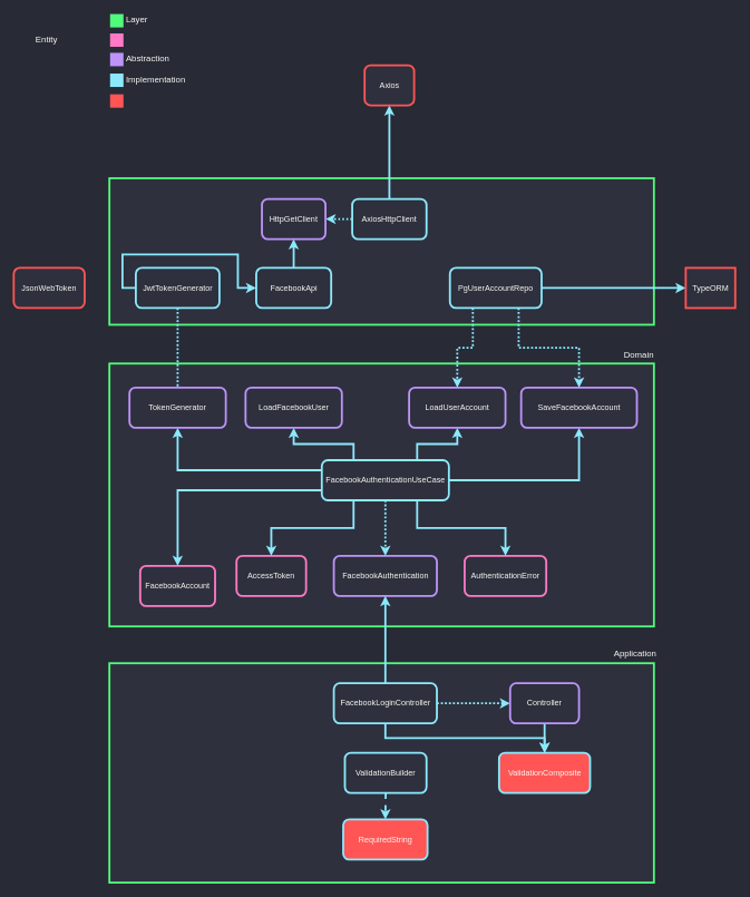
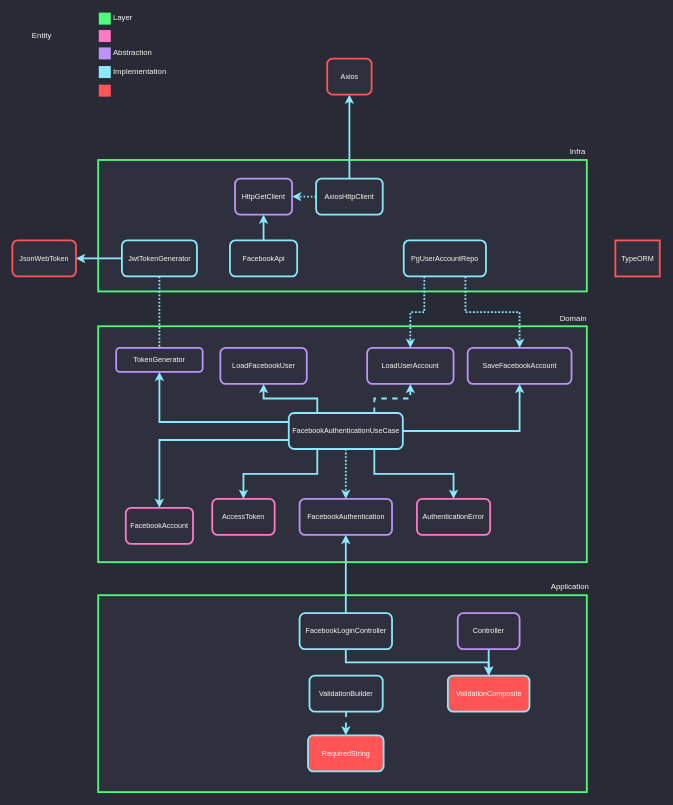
  <mxCell id="0" />
  <mxCell id="1" parent="0" />
  <mxCell id="2" style="edgeStyle=orthogonalEdgeStyle;rounded=0;orthogonalLoop=1;jettySize=auto;html=1;exitX=0;exitY=0.5;exitDx=0;exitDy=0;entryX=1;entryY=0.5;entryDx=0;entryDy=0;fontSize=13;fontColor=#F8F8F2;strokeWidth=2;strokeColor=#BD93F9;" parent="1" source="4" target="5" edge="1"><mxGeometry relative="1" as="geometry" /></mxCell>
  <mxCell id="3" style="edgeStyle=orthogonalEdgeStyle;rounded=0;orthogonalLoop=1;jettySize=auto;html=1;exitX=1;exitY=0.5;exitDx=0;exitDy=0;entryX=0;entryY=0.5;entryDx=0;entryDy=0;strokeColor=#BD93F9;strokeWidth=2;fontSize=13;fontColor=#F8F8F2;" parent="1" source="4" target="6" edge="1"><mxGeometry relative="1" as="geometry" /></mxCell>
  <mxCell id="4" value="FacebookAuthentication" style="rounded=1;whiteSpace=wrap;html=1;strokeColor=#BD93F9;fillColor=#2E303D;strokeWidth=3;fontColor=#F8F8F2;" parent="1" vertex="1"><mxGeometry x="498.5" y="657.5" width="154" height="60" as="geometry" /></mxCell>
  <mxCell id="5" value="AccessToken" style="rounded=1;whiteSpace=wrap;html=1;strokeColor=#FF79C6;fillColor=#2E303D;strokeWidth=3;fontColor=#F8F8F2;" parent="1" vertex="1"><mxGeometry x="353" y="657.5" width="104" height="60" as="geometry" /></mxCell>
  <mxCell id="6" value="AuthenticationError" style="rounded=1;whiteSpace=wrap;html=1;strokeColor=#FF79C6;fillColor=#2E303D;strokeWidth=3;fontColor=#F8F8F2;" parent="1" vertex="1"><mxGeometry x="694" y="657.5" width="122" height="60" as="geometry" /></mxCell>
  <mxCell id="7" value="UserAccount" style="rounded=1;whiteSpace=wrap;html=1;strokeColor=#FF79C6;fillColor=#2E303D;strokeWidth=3;fontColor=#F8F8F2;" parent="1" vertex="1"><mxGeometry x="207.5" y="657.5" width="104" height="60" as="geometry" /></mxCell>
  <mxCell id="8" value="" style="rounded=0;whiteSpace=wrap;html=1;strokeColor=none;strokeWidth=3;fillColor=#FF79C6;fontSize=13;fontColor=#F8F8F2;align=right;" parent="1" vertex="1"><mxGeometry x="164" y="49.5" width="20" height="20" as="geometry" /></mxCell>
  <mxCell id="9" value="Entity" style="text;html=1;resizable=0;points=[];autosize=1;align=left;verticalAlign=middle;spacingTop=-4;fontSize=13;fontColor=#F8F8F2;" parent="1" vertex="1"><mxGeometry x="51" y="48.5" width="51" height="22" as="geometry" /></mxCell>
  <mxCell id="10" value="" style="rounded=0;whiteSpace=wrap;html=1;strokeColor=none;strokeWidth=3;fillColor=#BD93F9;fontSize=13;fontColor=#F8F8F2;align=right;" parent="1" vertex="1"><mxGeometry x="164" y="78.5" width="20" height="20" as="geometry" /></mxCell>
  <mxCell id="11" value="Abstraction" style="text;html=1;resizable=0;points=[];autosize=1;align=left;verticalAlign=middle;spacingTop=-4;fontSize=13;fontColor=#F8F8F2;" parent="1" vertex="1"><mxGeometry x="186" y="80.5" width="75" height="16" as="geometry" /></mxCell>
  <mxCell id="12" value="" style="rounded=0;whiteSpace=wrap;html=1;strokeColor=none;strokeWidth=3;fillColor=#8BE9FD;fontSize=13;fontColor=#F8F8F2;align=right;" parent="1" vertex="1"><mxGeometry x="164" y="109.5" width="20" height="20" as="geometry" /></mxCell>
  <mxCell id="13" value="Implementation" style="text;html=1;resizable=0;points=[];autosize=1;align=left;verticalAlign=middle;spacingTop=-4;fontSize=13;fontColor=#F8F8F2;" parent="1" vertex="1"><mxGeometry x="186" y="111.5" width="99" height="16" as="geometry" /></mxCell>
  <mxCell id="14" value="" style="rounded=0;whiteSpace=wrap;html=1;strokeColor=none;strokeWidth=3;fillColor=#50FA7B;fontSize=13;fontColor=#F8F8F2;align=right;" parent="1" vertex="1"><mxGeometry x="164" y="20.5" width="20" height="20" as="geometry" /></mxCell>
  <mxCell id="15" value="Layer" style="text;html=1;resizable=0;points=[];autosize=1;align=left;verticalAlign=middle;spacingTop=-4;fontSize=13;fontColor=#F8F8F2;" parent="1" vertex="1"><mxGeometry x="186" y="22.5" width="43" height="16" as="geometry" /></mxCell>
  <mxCell id="16" value="" style="rounded=0;whiteSpace=wrap;html=1;strokeColor=#50FA7B;strokeWidth=3;fillColor=#2E303D;fontColor=#F8F8F2;" parent="1" vertex="1"><mxGeometry x="163" y="543" width="814" height="393" as="geometry" /></mxCell>
  <mxCell id="17" style="edgeStyle=orthogonalEdgeStyle;rounded=0;orthogonalLoop=1;jettySize=auto;html=1;exitX=0;exitY=0.25;exitDx=0;exitDy=0;entryX=0.5;entryY=1;entryDx=0;entryDy=0;strokeColor=#8BE9FD;strokeWidth=3;" parent="1" source="21" target="30" edge="1"><mxGeometry relative="1" as="geometry" /></mxCell>
  <mxCell id="18" style="edgeStyle=orthogonalEdgeStyle;rounded=0;orthogonalLoop=1;jettySize=auto;html=1;exitX=0.25;exitY=0;exitDx=0;exitDy=0;entryX=0.5;entryY=1;entryDx=0;entryDy=0;strokeColor=#8BE9FD;strokeWidth=3;" parent="1" source="21" target="27" edge="1"><mxGeometry relative="1" as="geometry" /></mxCell>
- <mxCell id="19" style="edgeStyle=orthogonalEdgeStyle;rounded=0;orthogonalLoop=1;jettySize=auto;html=1;exitX=0.75;exitY=0;exitDx=0;exitDy=0;entryX=0.5;entryY=1;entryDx=0;entryDy=0;strokeColor=#8BE9FD;strokeWidth=3;" parent="1" source="21" target="28" edge="1"><mxGeometry relative="1" as="geometry" /></mxCell>
+ <mxCell id="19" style="edgeStyle=orthogonalEdgeStyle;rounded=0;orthogonalLoop=1;jettySize=auto;html=1;exitX=0.75;exitY=0;exitDx=0;exitDy=0;entryX=0.5;entryY=1;entryDx=0;entryDy=0;strokeColor=#8BE9FD;strokeWidth=3;dashed=1;" parent="1" source="21" target="28" edge="1"><mxGeometry relative="1" as="geometry" /></mxCell>
  <mxCell id="20" style="edgeStyle=orthogonalEdgeStyle;rounded=0;orthogonalLoop=1;jettySize=auto;html=1;exitX=1;exitY=0.5;exitDx=0;exitDy=0;entryX=0.5;entryY=1;entryDx=0;entryDy=0;strokeColor=#8BE9FD;strokeWidth=3;" parent="1" source="21" target="29" edge="1"><mxGeometry relative="1" as="geometry" /></mxCell>
  <mxCell id="21" value="FacebookAuthenticationUseCase" style="rounded=1;whiteSpace=wrap;html=1;strokeColor=#8BE9FD;fillColor=#2E303D;strokeWidth=3;fontColor=#F8F8F2;" parent="1" vertex="1"><mxGeometry x="480.5" y="687.5" width="190" height="60" as="geometry" /></mxCell>
  <mxCell id="22" value="" style="rounded=0;whiteSpace=wrap;html=1;strokeColor=none;strokeWidth=3;fillColor=#FF5555;fontSize=13;fontColor=#F8F8F2;align=right;" parent="1" vertex="1"><mxGeometry x="164" y="140.5" width="20" height="20" as="geometry" /></mxCell>
  <mxCell id="23" value="AuthenticationError" style="rounded=1;whiteSpace=wrap;html=1;strokeColor=#FF79C6;fillColor=#2E303D;strokeWidth=3;fontColor=#F8F8F2;" parent="1" vertex="1"><mxGeometry x="694" y="830.5" width="122" height="60" as="geometry" /></mxCell>
  <mxCell id="24" value="FacebookAuthentication" style="rounded=1;whiteSpace=wrap;html=1;strokeColor=#BD93F9;fillColor=#2E303D;strokeWidth=3;fontColor=#F8F8F2;" parent="1" vertex="1"><mxGeometry x="498.5" y="830.5" width="154" height="60" as="geometry" /></mxCell>
  <mxCell id="25" value="AccessToken" style="rounded=1;whiteSpace=wrap;html=1;strokeColor=#FF79C6;fillColor=#2E303D;strokeWidth=3;fontColor=#F8F8F2;" parent="1" vertex="1"><mxGeometry x="353" y="830.5" width="104" height="60" as="geometry" /></mxCell>
  <mxCell id="26" style="edgeStyle=orthogonalEdgeStyle;rounded=0;orthogonalLoop=1;jettySize=auto;html=1;exitX=0.5;exitY=1;exitDx=0;exitDy=0;entryX=0.5;entryY=0;entryDx=0;entryDy=0;strokeWidth=3;strokeColor=#8BE9FD;dashed=1;dashPattern=1 1;" parent="1" source="21" target="24" edge="1"><mxGeometry relative="1" as="geometry" /></mxCell>
  <mxCell id="27" value="LoadFacebookUser" style="rounded=1;whiteSpace=wrap;html=1;strokeColor=#BD93F9;fillColor=#2E303D;strokeWidth=3;fontColor=#F8F8F2;" parent="1" vertex="1"><mxGeometry x="366.5" y="579" width="144" height="60" as="geometry" /></mxCell>
  <mxCell id="28" value="LoadUserAccount" style="rounded=1;whiteSpace=wrap;html=1;strokeColor=#BD93F9;fillColor=#2E303D;strokeWidth=3;fontColor=#F8F8F2;" parent="1" vertex="1"><mxGeometry x="611" y="579" width="144" height="60" as="geometry" /></mxCell>
  <mxCell id="29" value="SaveFacebookAccount" style="rounded=1;whiteSpace=wrap;html=1;strokeColor=#BD93F9;fillColor=#2E303D;strokeWidth=3;fontColor=#F8F8F2;" parent="1" vertex="1"><mxGeometry x="778.5" y="579" width="173" height="60" as="geometry" /></mxCell>
- <mxCell id="30" value="TokenGenerator" style="rounded=1;whiteSpace=wrap;html=1;strokeColor=#BD93F9;fillColor=#2E303D;strokeWidth=3;fontColor=#F8F8F2;" parent="1" vertex="1"><mxGeometry x="193" y="579" width="144" height="60" as="geometry" /></mxCell>
+ <mxCell id="30" value="TokenGenerator" style="rounded=1;whiteSpace=wrap;html=1;strokeColor=#BD93F9;fillColor=#2E303D;strokeWidth=3;fontColor=#F8F8F2;" parent="1" vertex="1"><mxGeometry x="193" y="579" width="144" height="40" as="geometry" /></mxCell>
  <mxCell id="31" style="edgeStyle=orthogonalEdgeStyle;rounded=0;orthogonalLoop=1;jettySize=auto;html=1;exitX=0.25;exitY=1;exitDx=0;exitDy=0;entryX=0.5;entryY=0;entryDx=0;entryDy=0;strokeColor=#8BE9FD;strokeWidth=3;" parent="1" source="21" target="25" edge="1"><mxGeometry relative="1" as="geometry" /></mxCell>
  <mxCell id="32" style="edgeStyle=orthogonalEdgeStyle;rounded=0;orthogonalLoop=1;jettySize=auto;html=1;exitX=0.75;exitY=1;exitDx=0;exitDy=0;strokeColor=#8BE9FD;strokeWidth=3;entryX=0.5;entryY=0;entryDx=0;entryDy=0;" parent="1" source="21" target="23" edge="1"><mxGeometry relative="1" as="geometry"><mxPoint x="755" y="831" as="targetPoint" /></mxGeometry></mxCell>
  <mxCell id="33" value="FacebookAccount" style="rounded=1;whiteSpace=wrap;html=1;strokeColor=#FF79C6;fillColor=#2E303D;strokeWidth=3;fontColor=#F8F8F2;" parent="1" vertex="1"><mxGeometry x="209" y="845.5" width="112" height="60" as="geometry" /></mxCell>
  <mxCell id="34" style="edgeStyle=orthogonalEdgeStyle;rounded=0;orthogonalLoop=1;jettySize=auto;html=1;exitX=0;exitY=0.75;exitDx=0;exitDy=0;entryX=0.5;entryY=0;entryDx=0;entryDy=0;strokeColor=#8BE9FD;strokeWidth=3;" parent="1" source="21" target="33" edge="1"><mxGeometry relative="1" as="geometry" /></mxCell>
  <mxCell id="35" value="Domain" style="text;html=1;resizable=0;points=[];autosize=1;align=right;verticalAlign=bottom;spacingTop=-4;fontColor=#F8F8F2;fontSize=13;" parent="1" vertex="1"><mxGeometry x="924" y="524.5" width="54" height="16" as="geometry" /></mxCell>
  <mxCell id="36" value="" style="rounded=0;whiteSpace=wrap;html=1;strokeColor=#50FA7B;strokeWidth=3;fillColor=#2E303D;fontColor=#F8F8F2;" parent="1" vertex="1"><mxGeometry x="163" y="266" width="814" height="219" as="geometry" /></mxCell>
+ <mxCell id="37" value="Infra" style="text;html=1;resizable=0;points=[];autosize=1;align=right;verticalAlign=bottom;spacingTop=-4;fontColor=#F8F8F2;fontSize=13;" parent="1" vertex="1"><mxGeometry x="940" y="245.5" width="36" height="16" as="geometry" /></mxCell>
  <mxCell id="38" style="edgeStyle=orthogonalEdgeStyle;rounded=0;orthogonalLoop=1;jettySize=auto;html=1;exitX=0;exitY=0.5;exitDx=0;exitDy=0;entryX=1;entryY=0.5;entryDx=0;entryDy=0;fontSize=13;fontColor=#F8F8F2;strokeWidth=2;strokeColor=#BD93F9;" parent="1" edge="1"><mxGeometry relative="1" as="geometry"><mxPoint x="456" y="399" as="targetPoint" /></mxGeometry></mxCell>
  <mxCell id="39" style="edgeStyle=orthogonalEdgeStyle;rounded=0;orthogonalLoop=1;jettySize=auto;html=1;exitX=1;exitY=0.5;exitDx=0;exitDy=0;entryX=0;entryY=0.5;entryDx=0;entryDy=0;strokeColor=#BD93F9;strokeWidth=2;fontSize=13;fontColor=#F8F8F2;" parent="1" edge="1"><mxGeometry relative="1" as="geometry"><mxPoint x="652" y="399" as="sourcePoint" /></mxGeometry></mxCell>
  <mxCell id="40" style="edgeStyle=orthogonalEdgeStyle;rounded=0;orthogonalLoop=1;jettySize=auto;html=1;exitX=0.5;exitY=0;exitDx=0;exitDy=0;entryX=0.5;entryY=1;entryDx=0;entryDy=0;strokeColor=#8BE9FD;strokeWidth=3;" parent="1" source="41" target="42" edge="1"><mxGeometry relative="1" as="geometry" /></mxCell>
  <mxCell id="41" value="FacebookApi" style="rounded=1;whiteSpace=wrap;html=1;strokeColor=#8BE9FD;fillColor=#2E303D;strokeWidth=3;fontColor=#F8F8F2;" parent="1" vertex="1"><mxGeometry x="382.5" y="400" width="112" height="60" as="geometry" /></mxCell>
  <mxCell id="42" value="HttpGetClient" style="rounded=1;whiteSpace=wrap;html=1;strokeColor=#BD93F9;fillColor=#2E303D;strokeWidth=3;fontColor=#F8F8F2;" parent="1" vertex="1"><mxGeometry x="391" y="297" width="95" height="60" as="geometry" /></mxCell>
  <mxCell id="43" style="edgeStyle=orthogonalEdgeStyle;rounded=0;orthogonalLoop=1;jettySize=auto;html=1;exitX=0;exitY=0.5;exitDx=0;exitDy=0;entryX=1;entryY=0.5;entryDx=0;entryDy=0;" parent="1" source="46" target="42" edge="1"><mxGeometry relative="1" as="geometry" /></mxCell>
  <mxCell id="44" value="" style="edgeStyle=orthogonalEdgeStyle;rounded=0;orthogonalLoop=1;jettySize=auto;html=1;dashed=1;dashPattern=1 1;strokeColor=#8BE9FD;strokeWidth=3;" parent="1" source="46" target="42" edge="1"><mxGeometry relative="1" as="geometry" /></mxCell>
  <mxCell id="45" style="edgeStyle=orthogonalEdgeStyle;rounded=0;orthogonalLoop=1;jettySize=auto;html=1;exitX=0.5;exitY=0;exitDx=0;exitDy=0;entryX=0.5;entryY=1;entryDx=0;entryDy=0;strokeColor=#8BE9FD;strokeWidth=3;" parent="1" source="46" target="47" edge="1"><mxGeometry relative="1" as="geometry" /></mxCell>
  <mxCell id="46" value="AxiosHttpClient" style="rounded=1;whiteSpace=wrap;html=1;strokeColor=#8BE9FD;fillColor=#2E303D;strokeWidth=3;fontColor=#F8F8F2;" parent="1" vertex="1"><mxGeometry x="526" y="297" width="111" height="60" as="geometry" /></mxCell>
  <mxCell id="47" value="Axios" style="rounded=1;whiteSpace=wrap;html=1;strokeColor=#FF5555;fillColor=#2E303D;strokeWidth=3;fontColor=#F8F8F2;" parent="1" vertex="1"><mxGeometry x="544.5" y="97" width="74" height="60" as="geometry" /></mxCell>
  <mxCell id="48" style="edgeStyle=orthogonalEdgeStyle;rounded=0;orthogonalLoop=1;jettySize=auto;html=1;exitX=0.5;exitY=1;exitDx=0;exitDy=0;entryX=0.5;entryY=0;entryDx=0;entryDy=0;dashed=1;dashPattern=1 1;strokeColor=#8BE9FD;strokeWidth=3;endArrow=none;" parent="1" source="50" target="30" edge="1"><mxGeometry relative="1" as="geometry" /></mxCell>
- <mxCell id="49" style="edgeStyle=orthogonalEdgeStyle;rounded=0;orthogonalLoop=1;jettySize=auto;html=1;exitX=0;exitY=0.5;exitDx=0;exitDy=0;strokeColor=#8BE9FD;strokeWidth=3;" parent="1" source="50" target="41" edge="1"><mxGeometry relative="1" as="geometry" /></mxCell>
+ <mxCell id="49" style="edgeStyle=orthogonalEdgeStyle;rounded=0;orthogonalLoop=1;jettySize=auto;html=1;exitX=0;exitY=0.5;exitDx=0;exitDy=0;entryX=1;entryY=0.5;entryDx=0;entryDy=0;strokeColor=#8BE9FD;strokeWidth=3;" parent="1" source="50" target="51" edge="1"><mxGeometry relative="1" as="geometry" /></mxCell>
  <mxCell id="50" value="JwtTokenGenerator" style="rounded=1;whiteSpace=wrap;html=1;strokeColor=#8BE9FD;fillColor=#2E303D;strokeWidth=3;fontColor=#F8F8F2;" parent="1" vertex="1"><mxGeometry x="202.5" y="400" width="125" height="60" as="geometry" /></mxCell>
  <mxCell id="51" value="JsonWebToken" style="rounded=1;whiteSpace=wrap;html=1;strokeColor=#FF5555;fillColor=#2E303D;strokeWidth=3;fontColor=#F8F8F2;" parent="1" vertex="1"><mxGeometry x="20" y="400" width="106" height="60" as="geometry" /></mxCell>
  <mxCell id="52" style="edgeStyle=orthogonalEdgeStyle;rounded=0;orthogonalLoop=1;jettySize=auto;html=1;exitX=0.25;exitY=1;exitDx=0;exitDy=0;entryX=0.5;entryY=0;entryDx=0;entryDy=0;dashed=1;dashPattern=1 1;strokeColor=#8BE9FD;strokeWidth=3;" parent="1" source="55" target="28" edge="1"><mxGeometry relative="1" as="geometry" /></mxCell>
  <mxCell id="53" style="edgeStyle=orthogonalEdgeStyle;rounded=0;orthogonalLoop=1;jettySize=auto;html=1;exitX=0.75;exitY=1;exitDx=0;exitDy=0;entryX=0.5;entryY=0;entryDx=0;entryDy=0;dashed=1;dashPattern=1 1;strokeColor=#8BE9FD;strokeWidth=3;" parent="1" source="55" target="29" edge="1"><mxGeometry relative="1" as="geometry" /></mxCell>
- <mxCell id="54" style="edgeStyle=orthogonalEdgeStyle;rounded=0;orthogonalLoop=1;jettySize=auto;html=1;exitX=1;exitY=0.5;exitDx=0;exitDy=0;entryX=0;entryY=0.5;entryDx=0;entryDy=0;strokeColor=#8BE9FD;strokeWidth=3;" parent="1" source="55" target="56" edge="1"><mxGeometry relative="1" as="geometry" /></mxCell>
  <mxCell id="55" value="PgUserAccountRepo" style="rounded=1;whiteSpace=wrap;html=1;strokeColor=#8BE9FD;fillColor=#2E303D;strokeWidth=3;fontColor=#F8F8F2;" parent="1" vertex="1"><mxGeometry x="672" y="400" width="137" height="60" as="geometry" /></mxCell>
  <mxCell id="56" value="TypeORM" style="whiteSpace=wrap;html=1;strokeColor=#FF5555;fillColor=#2E303D;strokeWidth=3;fontColor=#F8F8F2;rounded=0;" parent="1" vertex="1"><mxGeometry x="1024.5" y="400" width="74" height="60" as="geometry" /></mxCell>
  <mxCell id="57" value="" style="rounded=0;whiteSpace=wrap;html=1;strokeColor=#50FA7B;strokeWidth=3;fillColor=#2E303D;fontColor=#F8F8F2;" parent="1" vertex="1"><mxGeometry x="163" y="991" width="814" height="328" as="geometry" /></mxCell>
  <mxCell id="58" value="Application" style="text;html=1;resizable=0;points=[];autosize=1;align=right;verticalAlign=bottom;spacingTop=-4;fontColor=#F8F8F2;fontSize=13;" parent="1" vertex="1"><mxGeometry x="908.5" y="972" width="73" height="16" as="geometry" /></mxCell>
  <mxCell id="59" style="edgeStyle=orthogonalEdgeStyle;rounded=0;orthogonalLoop=1;jettySize=auto;html=1;exitX=0.5;exitY=0;exitDx=0;exitDy=0;entryX=0.5;entryY=1;entryDx=0;entryDy=0;strokeColor=#8BE9FD;strokeWidth=3;" parent="1" source="62" target="24" edge="1"><mxGeometry relative="1" as="geometry" /></mxCell>
  <mxCell id="60" style="edgeStyle=orthogonalEdgeStyle;rounded=0;orthogonalLoop=1;jettySize=auto;html=1;exitX=0.5;exitY=1;exitDx=0;exitDy=0;strokeColor=#8BE9FD;strokeWidth=3;" parent="1" source="62" target="63" edge="1"><mxGeometry relative="1" as="geometry" /></mxCell>
- <mxCell id="61" style="edgeStyle=orthogonalEdgeStyle;rounded=0;orthogonalLoop=1;jettySize=auto;html=1;exitX=1;exitY=0.5;exitDx=0;exitDy=0;entryX=0;entryY=0.5;entryDx=0;entryDy=0;strokeColor=#8BE9FD;strokeWidth=3;dashed=1;dashPattern=1 1;" parent="1" source="62" target="67" edge="1"><mxGeometry relative="1" as="geometry" /></mxCell>
  <mxCell id="62" value="FacebookLoginController" style="rounded=1;whiteSpace=wrap;html=1;strokeColor=#8BE9FD;fillColor=#2E303D;strokeWidth=3;fontColor=#F8F8F2;" parent="1" vertex="1"><mxGeometry x="498.5" y="1021" width="154" height="60" as="geometry" /></mxCell>
  <mxCell id="63" value="ValidationComposite" style="rounded=1;whiteSpace=wrap;html=1;strokeColor=#8BE9FD;fillColor=#ff5555;strokeWidth=3;fontColor=#F8F8F2;" parent="1" vertex="1"><mxGeometry x="745.5" y="1125" width="136" height="60" as="geometry" /></mxCell>
  <mxCell id="64" style="edgeStyle=orthogonalEdgeStyle;rounded=0;orthogonalLoop=1;jettySize=auto;html=1;exitX=0.5;exitY=1;exitDx=0;exitDy=0;entryX=0.5;entryY=0;entryDx=0;entryDy=0;strokeColor=#8BE9FD;strokeWidth=3;dashed=1;" parent="1" source="65" target="68" edge="1"><mxGeometry relative="1" as="geometry" /></mxCell>
  <mxCell id="65" value="ValidationBuilder" style="rounded=1;whiteSpace=wrap;html=1;strokeColor=#8BE9FD;fillColor=#2E303D;strokeWidth=3;fontColor=#F8F8F2;" parent="1" vertex="1"><mxGeometry x="515" y="1125" width="122" height="60" as="geometry" /></mxCell>
  <mxCell id="66" style="edgeStyle=orthogonalEdgeStyle;rounded=0;orthogonalLoop=1;jettySize=auto;html=1;exitX=0.5;exitY=1;exitDx=0;exitDy=0;entryX=0.5;entryY=0;entryDx=0;entryDy=0;strokeColor=#8BE9FD;strokeWidth=3;" parent="1" source="67" target="63" edge="1"><mxGeometry relative="1" as="geometry" /></mxCell>
  <mxCell id="67" value="Controller" style="rounded=1;whiteSpace=wrap;html=1;strokeColor=#BD93F9;fillColor=#2E303D;strokeWidth=3;fontColor=#F8F8F2;" parent="1" vertex="1"><mxGeometry x="762" y="1021" width="103" height="60" as="geometry" /></mxCell>
  <mxCell id="68" value="RequiredString" style="rounded=1;whiteSpace=wrap;html=1;strokeColor=#8BE9FD;fillColor=#ff5555;strokeWidth=3;fontColor=#F8F8F2;" parent="1" vertex="1"><mxGeometry x="512.5" y="1224.5" width="126" height="60" as="geometry" /></mxCell>
